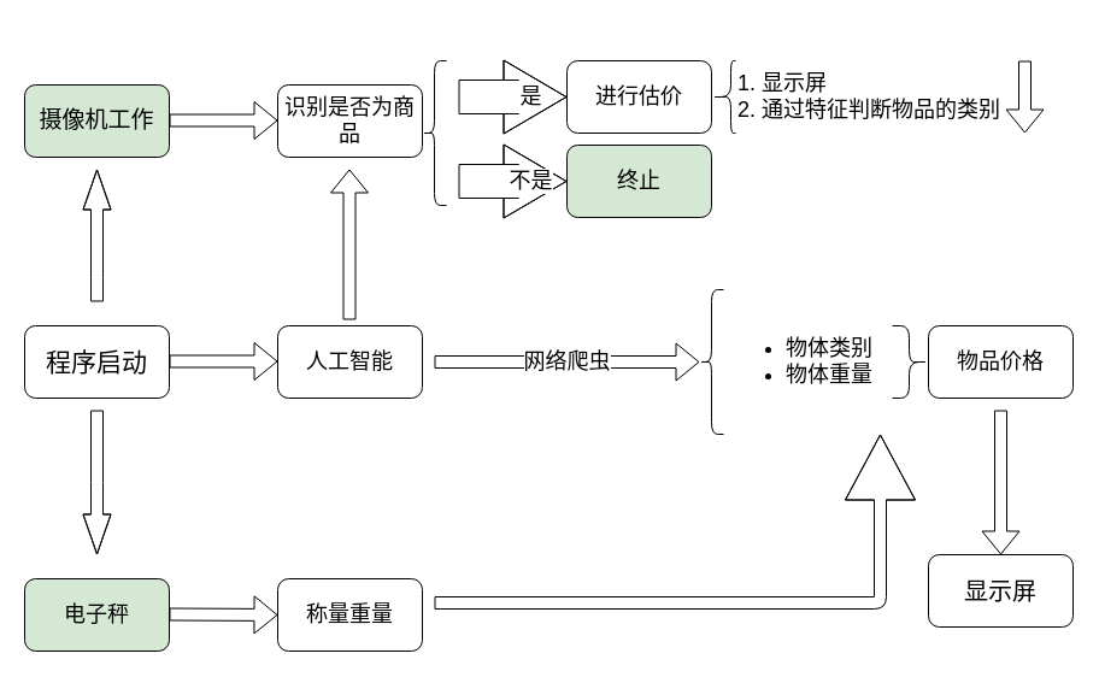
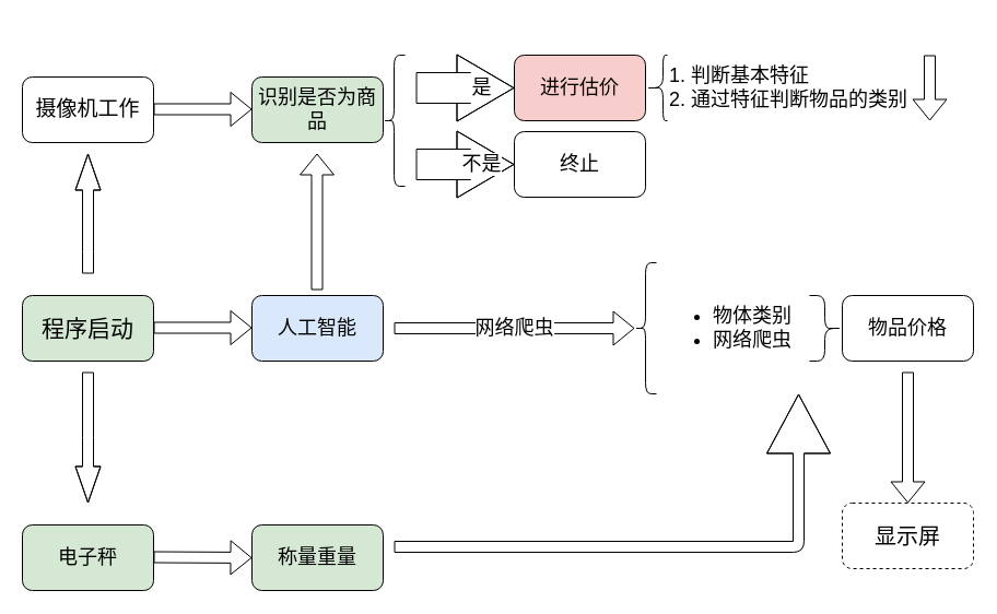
  <mxCell id="0" />
  <mxCell id="1" parent="0" />
- <mxCell id="2" value="&lt;font style=&quot;vertical-align: inherit; font-size: 21px;&quot;&gt;&lt;font style=&quot;vertical-align: inherit; font-size: 21px;&quot;&gt;程序启动&lt;/font&gt;&lt;/font&gt;" style="rounded=1;whiteSpace=wrap;html=1;fontSize=21;" vertex="1" parent="1"><mxGeometry x="20" y="270" width="120" height="60" as="geometry" /></mxCell>
- <mxCell id="3" value="&lt;font style=&quot;vertical-align: inherit; font-size: 19px;&quot;&gt;&lt;font style=&quot;vertical-align: inherit; font-size: 19px;&quot;&gt;摄像机工作&lt;/font&gt;&lt;/font&gt;" style="rounded=1;whiteSpace=wrap;html=1;fontSize=19;fillColor=#d5e8d4;" vertex="1" parent="1"><mxGeometry x="20" y="70" width="120" height="60" as="geometry" /></mxCell>
+ <mxCell id="2" value="&lt;font style=&quot;vertical-align: inherit; font-size: 21px;&quot;&gt;&lt;font style=&quot;vertical-align: inherit; font-size: 21px;&quot;&gt;程序启动&lt;/font&gt;&lt;/font&gt;" style="rounded=1;whiteSpace=wrap;html=1;fontSize=21;fillColor=#d5e8d4;" vertex="1" parent="1"><mxGeometry x="20" y="270" width="120" height="60" as="geometry" /></mxCell>
+ <mxCell id="3" value="&lt;font style=&quot;vertical-align: inherit; font-size: 19px;&quot;&gt;&lt;font style=&quot;vertical-align: inherit; font-size: 19px;&quot;&gt;摄像机工作&lt;/font&gt;&lt;/font&gt;" style="rounded=1;whiteSpace=wrap;html=1;fontSize=19;" vertex="1" parent="1"><mxGeometry x="20" y="70" width="120" height="60" as="geometry" /></mxCell>
  <mxCell id="4" value="" style="shape=flexArrow;endArrow=classic;html=1;endWidth=12;endSize=10.67;" edge="1" parent="1"><mxGeometry width="50" height="50" relative="1" as="geometry"><mxPoint x="80" y="250" as="sourcePoint" /><mxPoint x="80" y="140" as="targetPoint" /><Array as="points"><mxPoint x="80" y="230" /></Array></mxGeometry></mxCell>
- <mxCell id="5" value="&lt;font style=&quot;vertical-align: inherit; font-size: 18px;&quot;&gt;&lt;font style=&quot;vertical-align: inherit; font-size: 18px;&quot;&gt;识别是否为商品&lt;/font&gt;&lt;/font&gt;" style="rounded=1;whiteSpace=wrap;html=1;fontSize=18;" vertex="1" parent="1"><mxGeometry x="230" y="70" width="120" height="60" as="geometry" /></mxCell>
+ <mxCell id="5" value="&lt;font style=&quot;vertical-align: inherit; font-size: 18px;&quot;&gt;&lt;font style=&quot;vertical-align: inherit; font-size: 18px;&quot;&gt;识别是否为商品&lt;/font&gt;&lt;/font&gt;" style="rounded=1;whiteSpace=wrap;html=1;fontSize=18;fillColor=#d5e8d4;" vertex="1" parent="1"><mxGeometry x="230" y="70" width="120" height="60" as="geometry" /></mxCell>
  <mxCell id="6" value="" style="shape=flexArrow;endArrow=classic;html=1;" edge="1" parent="1"><mxGeometry width="50" height="50" relative="1" as="geometry"><mxPoint x="140" y="99.5" as="sourcePoint" /><mxPoint x="230" y="99.5" as="targetPoint" /></mxGeometry></mxCell>
  <mxCell id="7" value="&lt;font style=&quot;vertical-align: inherit ; font-size: 18px&quot;&gt;&lt;font style=&quot;vertical-align: inherit ; font-size: 18px&quot;&gt;&lt;font style=&quot;vertical-align: inherit&quot;&gt;&lt;font style=&quot;vertical-align: inherit&quot;&gt;不是&lt;/font&gt;&lt;/font&gt;&lt;/font&gt;&lt;/font&gt;" style="shape=flexArrow;endArrow=classic;html=1;fontSize=18;endWidth=32;endSize=17;width=28;" edge="1" parent="1"><mxGeometry x="0.333" width="50" height="50" relative="1" as="geometry"><mxPoint x="380" y="150" as="sourcePoint" /><mxPoint x="470" y="150" as="targetPoint" /><Array as="points"><mxPoint x="420" y="150" /><mxPoint x="430" y="150" /></Array><mxPoint as="offset" /></mxGeometry></mxCell>
  <mxCell id="8" value="" style="shape=curlyBracket;whiteSpace=wrap;html=1;rounded=1;" vertex="1" parent="1"><mxGeometry x="350" y="50" width="20" height="120" as="geometry" /></mxCell>
- <mxCell id="9" value="&lt;font style=&quot;vertical-align: inherit&quot;&gt;&lt;font style=&quot;vertical-align: inherit&quot;&gt;进行估价&lt;/font&gt;&lt;/font&gt;" style="rounded=1;whiteSpace=wrap;html=1;fontSize=18;" vertex="1" parent="1"><mxGeometry x="470" y="50" width="120" height="60" as="geometry" /></mxCell>
+ <mxCell id="9" value="&lt;font style=&quot;vertical-align: inherit&quot;&gt;&lt;font style=&quot;vertical-align: inherit&quot;&gt;进行估价&lt;/font&gt;&lt;/font&gt;" style="rounded=1;whiteSpace=wrap;html=1;fontSize=18;fillColor=#f8cecc;" vertex="1" parent="1"><mxGeometry x="470" y="50" width="120" height="60" as="geometry" /></mxCell>
  <mxCell id="10" value="&lt;font style=&quot;vertical-align: inherit; font-size: 18px;&quot;&gt;&lt;font style=&quot;vertical-align: inherit; font-size: 18px;&quot;&gt;是&lt;/font&gt;&lt;/font&gt;" style="shape=flexArrow;endArrow=classic;html=1;fontSize=18;endWidth=32;endSize=17;width=28;" edge="1" parent="1"><mxGeometry x="0.333" width="50" height="50" relative="1" as="geometry"><mxPoint x="380" y="80" as="sourcePoint" /><mxPoint x="470" y="80" as="targetPoint" /><Array as="points"><mxPoint x="420" y="80" /><mxPoint x="430" y="80" /></Array><mxPoint as="offset" /></mxGeometry></mxCell>
- <mxCell id="11" value="终止" style="rounded=1;whiteSpace=wrap;html=1;fontSize=18;fillColor=#d5e8d4;" vertex="1" parent="1"><mxGeometry x="470" y="120" width="120" height="60" as="geometry" /></mxCell>
+ <mxCell id="11" value="终止" style="rounded=1;whiteSpace=wrap;html=1;fontSize=18;" vertex="1" parent="1"><mxGeometry x="470" y="120" width="120" height="60" as="geometry" /></mxCell>
  <mxCell id="12" value="" style="shape=curlyBracket;whiteSpace=wrap;html=1;rounded=1;fontSize=18;size=0.8;" vertex="1" parent="1"><mxGeometry x="590" y="50" width="20" height="60" as="geometry" /></mxCell>
- <mxCell id="13" value="&lt;ol&gt;&lt;li&gt;显示屏&lt;/li&gt;&lt;li&gt;通过特征判断物品的类别&lt;/li&gt;&lt;/ol&gt;" style="text;strokeColor=none;fillColor=none;html=1;whiteSpace=wrap;verticalAlign=middle;overflow=hidden;fontSize=18;" vertex="1" parent="1"><mxGeometry x="590" y="20" width="280" height="120" as="geometry" /></mxCell>
+ <mxCell id="13" value="&lt;ol&gt;&lt;li&gt;判断基本特征&lt;/li&gt;&lt;li&gt;通过特征判断物品的类别&lt;/li&gt;&lt;/ol&gt;" style="text;strokeColor=none;fillColor=none;html=1;whiteSpace=wrap;verticalAlign=middle;overflow=hidden;fontSize=18;" vertex="1" parent="1"><mxGeometry x="590" y="20" width="280" height="120" as="geometry" /></mxCell>
  <mxCell id="14" value="" style="shape=flexArrow;endArrow=classic;html=1;fontSize=18;" edge="1" parent="1"><mxGeometry width="50" height="50" relative="1" as="geometry"><mxPoint x="850" y="50" as="sourcePoint" /><mxPoint x="850" y="110" as="targetPoint" /></mxGeometry></mxCell>
  <mxCell id="15" value="" style="shape=flexArrow;endArrow=classic;html=1;" edge="1" parent="1"><mxGeometry width="50" height="50" relative="1" as="geometry"><mxPoint x="140" y="299.5" as="sourcePoint" /><mxPoint x="230" y="299.5" as="targetPoint" /></mxGeometry></mxCell>
- <mxCell id="16" value="人工智能" style="rounded=1;whiteSpace=wrap;html=1;fontSize=18;" vertex="1" parent="1"><mxGeometry x="230" y="270" width="120" height="60" as="geometry" /></mxCell>
+ <mxCell id="16" value="人工智能" style="rounded=1;whiteSpace=wrap;html=1;fontSize=18;fillColor=#dae8fc;" vertex="1" parent="1"><mxGeometry x="230" y="270" width="120" height="60" as="geometry" /></mxCell>
  <mxCell id="17" value="" style="shape=flexArrow;endArrow=classic;html=1;endWidth=12;endSize=10.67;" edge="1" parent="1"><mxGeometry width="50" height="50" relative="1" as="geometry"><mxPoint x="80" y="340" as="sourcePoint" /><mxPoint x="80" y="460" as="targetPoint" /><Array as="points"><mxPoint x="80" y="400" /></Array></mxGeometry></mxCell>
  <mxCell id="18" value="电子秤" style="rounded=1;whiteSpace=wrap;html=1;fontSize=18;fillColor=#d5e8d4;" vertex="1" parent="1"><mxGeometry x="20" y="480" width="120" height="60" as="geometry" /></mxCell>
  <mxCell id="19" value="" style="shape=flexArrow;endArrow=classic;html=1;fontSize=18;" edge="1" parent="1"><mxGeometry width="50" height="50" relative="1" as="geometry"><mxPoint x="140" y="509.5" as="sourcePoint" /><mxPoint x="230" y="510" as="targetPoint" /><Array as="points" /></mxGeometry></mxCell>
- <mxCell id="20" value="称量重量" style="rounded=1;whiteSpace=wrap;html=1;fontSize=18;" vertex="1" parent="1"><mxGeometry x="230" y="480" width="120" height="60" as="geometry" /></mxCell>
+ <mxCell id="20" value="称量重量" style="rounded=1;whiteSpace=wrap;html=1;fontSize=18;fillColor=#d5e8d4;" vertex="1" parent="1"><mxGeometry x="230" y="480" width="120" height="60" as="geometry" /></mxCell>
  <mxCell id="21" value="" style="shape=flexArrow;endArrow=classic;html=1;fontSize=18;" edge="1" parent="1"><mxGeometry width="50" height="50" relative="1" as="geometry"><mxPoint x="289.5" y="265" as="sourcePoint" /><mxPoint x="289.5" y="140" as="targetPoint" /></mxGeometry></mxCell>
  <mxCell id="22" value="网络爬虫" style="shape=flexArrow;endArrow=classic;html=1;fontSize=18;" edge="1" parent="1" target="23"><mxGeometry width="50" height="50" relative="1" as="geometry"><mxPoint x="360" y="300" as="sourcePoint" /><mxPoint x="590" y="300" as="targetPoint" /></mxGeometry></mxCell>
  <mxCell id="23" value="" style="shape=curlyBracket;whiteSpace=wrap;html=1;rounded=1;" vertex="1" parent="1"><mxGeometry x="580" y="240" width="20" height="120" as="geometry" /></mxCell>
  <mxCell id="24" value="" style="shape=flexArrow;endArrow=classic;html=1;fontSize=18;endWidth=47;endSize=17.67;" edge="1" parent="1"><mxGeometry width="50" height="50" relative="1" as="geometry"><mxPoint x="360" y="500" as="sourcePoint" /><mxPoint x="730" y="360" as="targetPoint" /><Array as="points"><mxPoint x="730" y="500" /></Array></mxGeometry></mxCell>
- <mxCell id="25" value="&lt;ul&gt;&lt;li&gt;物体类别&lt;/li&gt;&lt;li&gt;物体重量&lt;/li&gt;&lt;/ul&gt;" style="text;strokeColor=none;fillColor=none;html=1;whiteSpace=wrap;verticalAlign=middle;overflow=hidden;fontSize=18;" vertex="1" parent="1"><mxGeometry x="610" y="240" width="130" height="120" as="geometry" /></mxCell>
+ <mxCell id="25" value="&lt;ul&gt;&lt;li&gt;物体类别&lt;/li&gt;&lt;li&gt;网络爬虫&lt;/li&gt;&lt;/ul&gt;" style="text;strokeColor=none;fillColor=none;html=1;whiteSpace=wrap;verticalAlign=middle;overflow=hidden;fontSize=18;" vertex="1" parent="1"><mxGeometry x="610" y="240" width="130" height="120" as="geometry" /></mxCell>
  <mxCell id="26" value="" style="shape=curlyBracket;whiteSpace=wrap;html=1;rounded=1;fontSize=18;size=0.533;rotation=-180;" vertex="1" parent="1"><mxGeometry x="740" y="270" width="30" height="60" as="geometry" /></mxCell>
  <mxCell id="27" value="物品价格" style="rounded=1;whiteSpace=wrap;html=1;fontSize=18;" vertex="1" parent="1"><mxGeometry x="770" y="270" width="120" height="60" as="geometry" /></mxCell>
  <mxCell id="28" value="" style="shape=flexArrow;endArrow=classic;html=1;fontSize=18;" edge="1" parent="1" target="29"><mxGeometry width="50" height="50" relative="1" as="geometry"><mxPoint x="830" y="340" as="sourcePoint" /><mxPoint x="830" y="450" as="targetPoint" /></mxGeometry></mxCell>
- <mxCell id="29" value="显示屏" style="rounded=1;whiteSpace=wrap;html=1;fontSize=20;" vertex="1" parent="1"><mxGeometry x="770" y="460" width="120" height="60" as="geometry" /></mxCell>
+ <mxCell id="29" value="显示屏" style="rounded=1;whiteSpace=wrap;html=1;fontSize=20;dashed=1;" vertex="1" parent="1"><mxGeometry x="770" y="460" width="120" height="60" as="geometry" /></mxCell>
